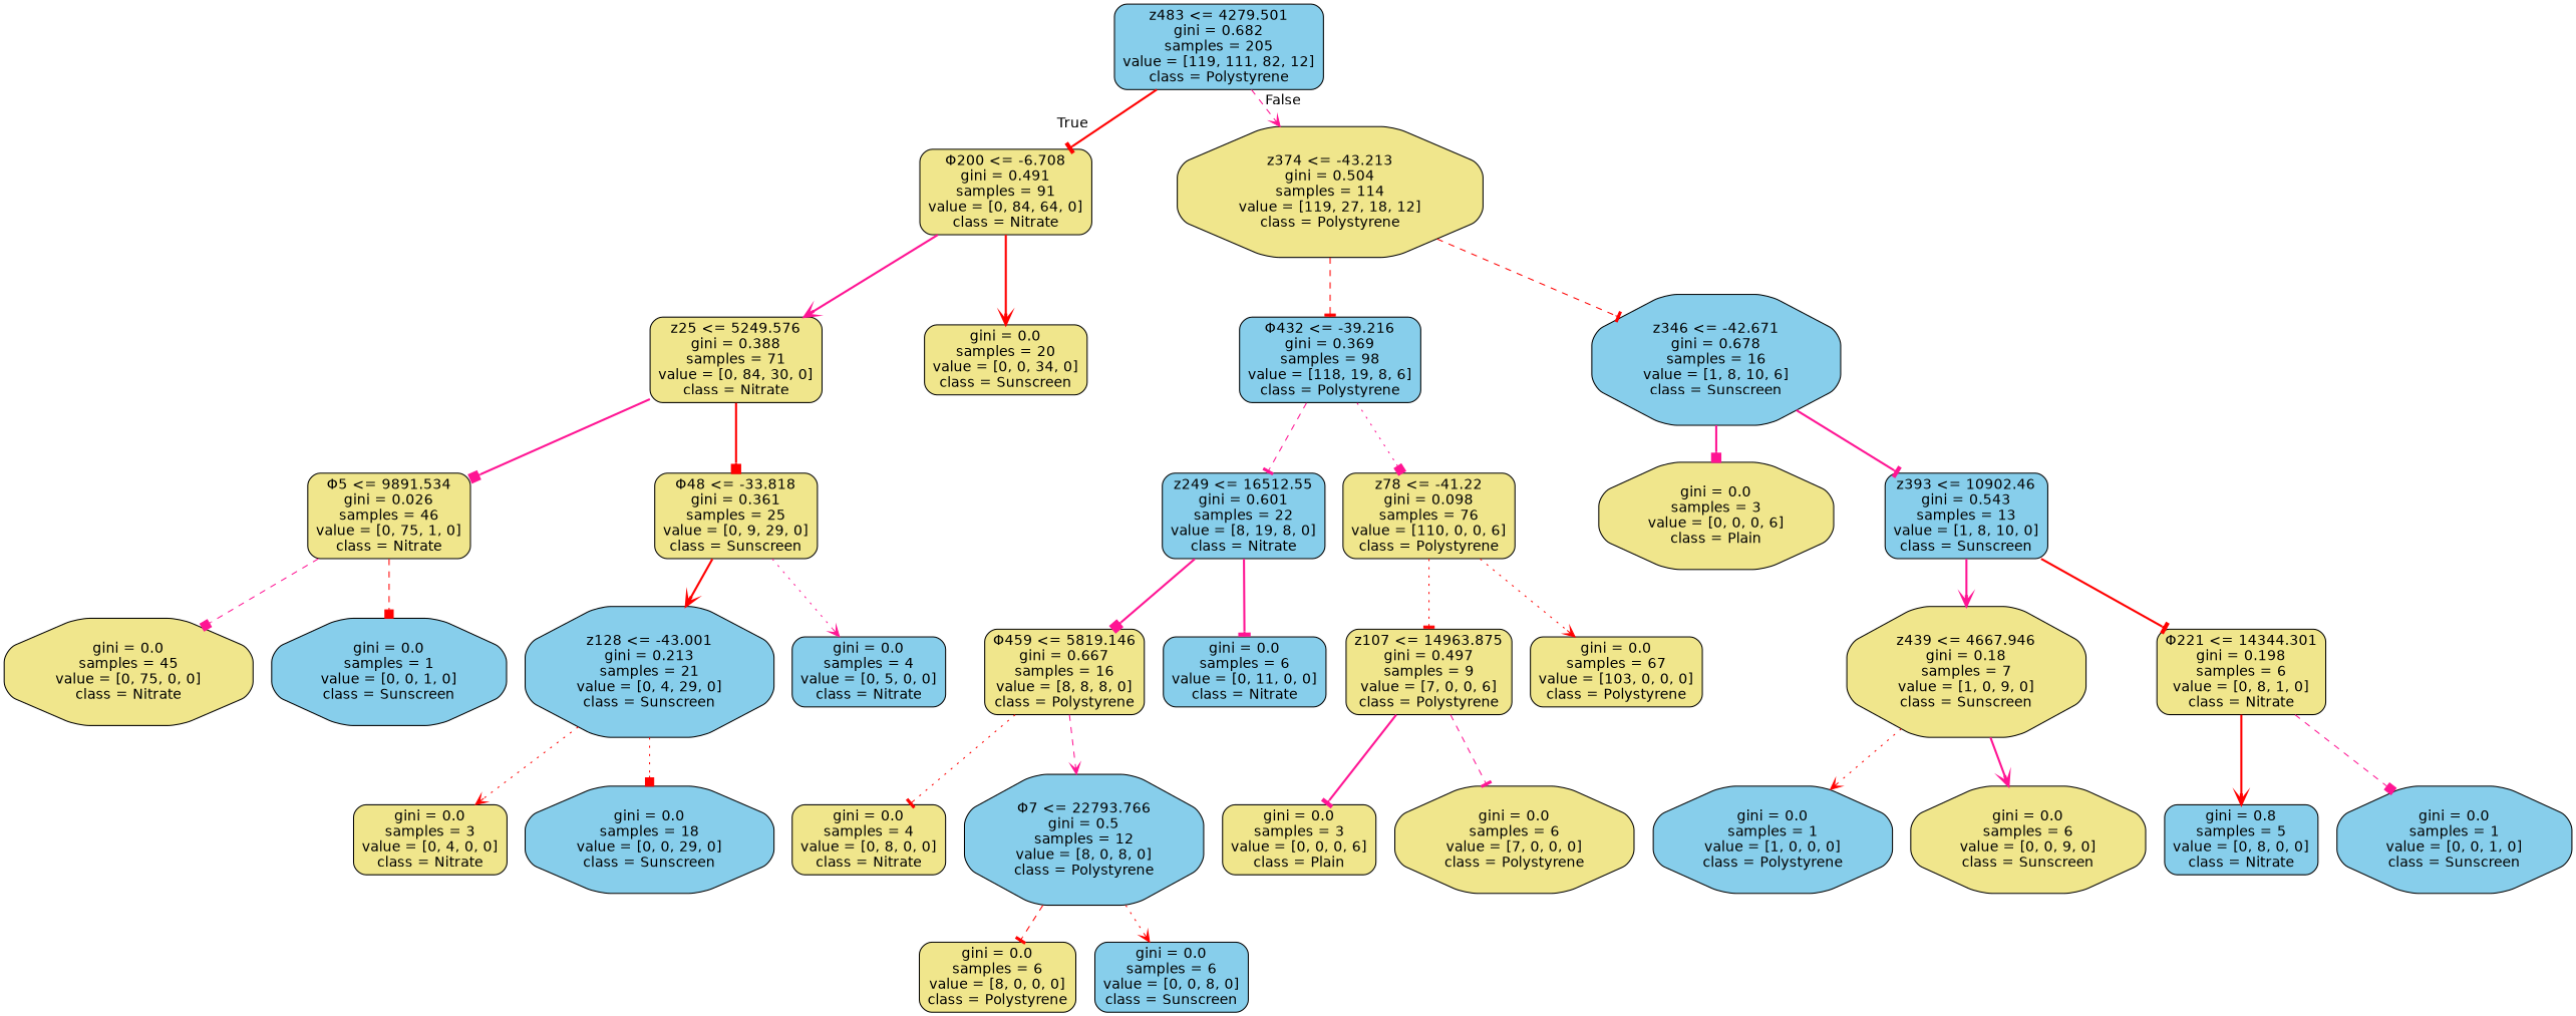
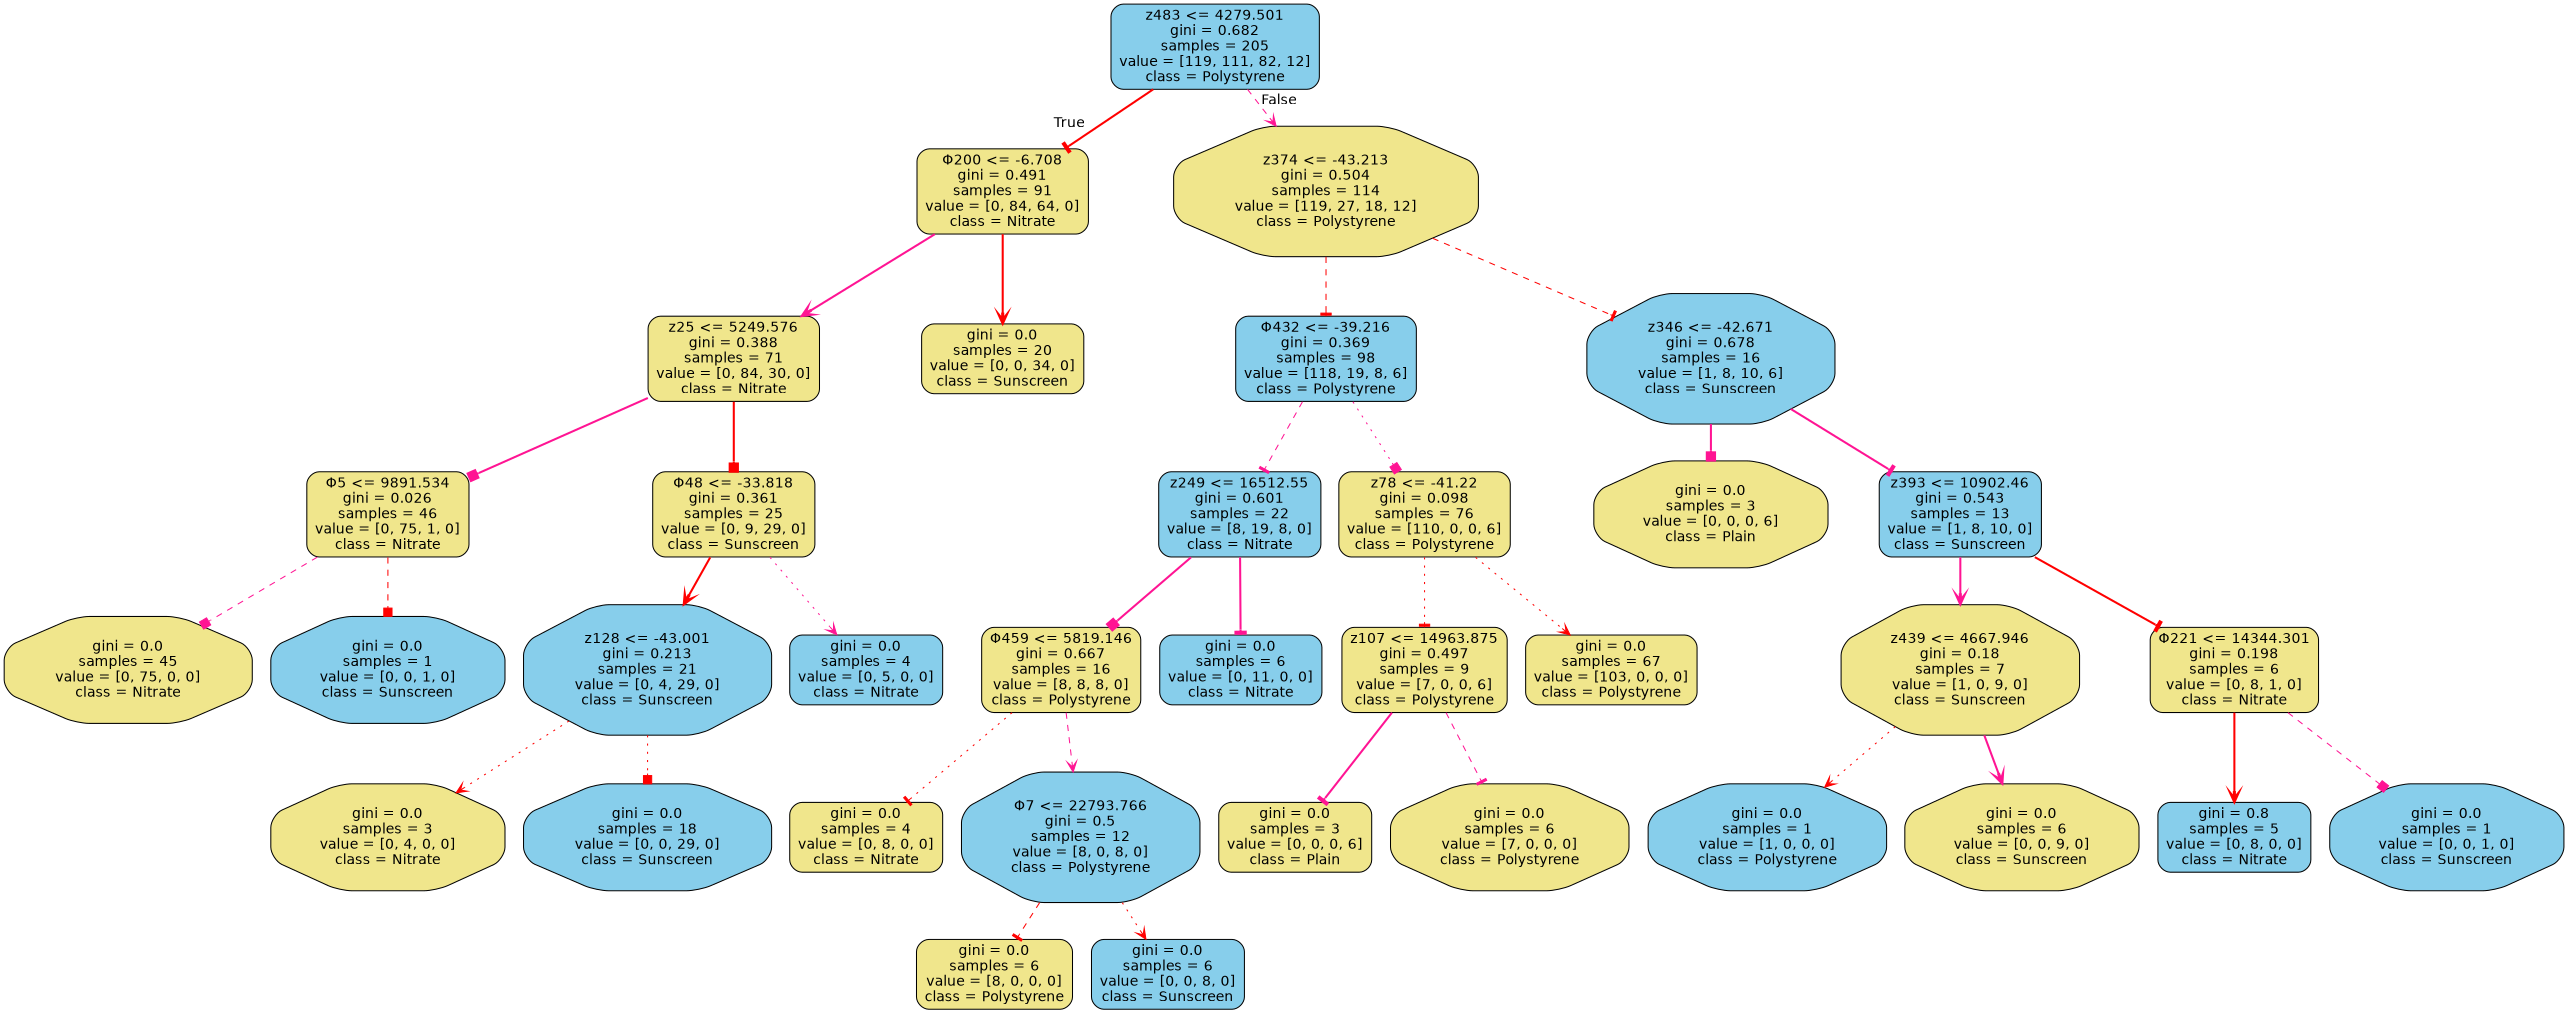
  digraph {
    node [color=black fillcolor=khaki fontname=helvetica shape=box style="filled, rounded"]
    edge [arrowhead=vee color=red fontname=helvetica style=bold]
    n1 [fillcolor=skyblue label="z483 <= 4279.501\ngini = 0.682\nsamples = 205\nvalue = [119, 111, 82, 12]\nclass = Polystyrene"]
    n2 [label="Φ200 <= -6.708\ngini = 0.491\nsamples = 91\nvalue = [0, 84, 64, 0]\nclass = Nitrate"]
    n3 [label="z374 <= -43.213\ngini = 0.504\nsamples = 114\nvalue = [119, 27, 18, 12]\nclass = Polystyrene" shape=octagon]
    n4 [label="z25 <= 5249.576\ngini = 0.388\nsamples = 71\nvalue = [0, 84, 30, 0]\nclass = Nitrate"]
    n5 [label="gini = 0.0\nsamples = 20\nvalue = [0, 0, 34, 0]\nclass = Sunscreen"]
    n6 [fillcolor=skyblue label="Φ432 <= -39.216\ngini = 0.369\nsamples = 98\nvalue = [118, 19, 8, 6]\nclass = Polystyrene"]
    n7 [fillcolor=skyblue label="z346 <= -42.671\ngini = 0.678\nsamples = 16\nvalue = [1, 8, 10, 6]\nclass = Sunscreen" shape=octagon]
    n8 [label="Φ5 <= 9891.534\ngini = 0.026\nsamples = 46\nvalue = [0, 75, 1, 0]\nclass = Nitrate"]
    n9 [label="Φ48 <= -33.818\ngini = 0.361\nsamples = 25\nvalue = [0, 9, 29, 0]\nclass = Sunscreen"]
    n10 [label="gini = 0.0\nsamples = 45\nvalue = [0, 75, 0, 0]\nclass = Nitrate" shape=octagon]
    n11 [fillcolor=skyblue label="gini = 0.0\nsamples = 1\nvalue = [0, 0, 1, 0]\nclass = Sunscreen" shape=octagon]
    n12 [fillcolor=skyblue label="z128 <= -43.001\ngini = 0.213\nsamples = 21\nvalue = [0, 4, 29, 0]\nclass = Sunscreen" shape=octagon]
    n13 [fillcolor=skyblue label="gini = 0.0\nsamples = 4\nvalue = [0, 5, 0, 0]\nclass = Nitrate"]
-   n14 [label="gini = 0.0\nsamples = 3\nvalue = [0, 4, 0, 0]\nclass = Nitrate"]
+   n14 [label="gini = 0.0\nsamples = 3\nvalue = [0, 4, 0, 0]\nclass = Nitrate" shape=octagon]
    n15 [fillcolor=skyblue label="gini = 0.0\nsamples = 18\nvalue = [0, 0, 29, 0]\nclass = Sunscreen" shape=octagon]
    n16 [fillcolor=skyblue label="z249 <= 16512.55\ngini = 0.601\nsamples = 22\nvalue = [8, 19, 8, 0]\nclass = Nitrate"]
    n17 [label="z78 <= -41.22\ngini = 0.098\nsamples = 76\nvalue = [110, 0, 0, 6]\nclass = Polystyrene"]
    n18 [label="gini = 0.0\nsamples = 3\nvalue = [0, 0, 0, 6]\nclass = Plain" shape=octagon]
    n19 [fillcolor=skyblue label="z393 <= 10902.46\ngini = 0.543\nsamples = 13\nvalue = [1, 8, 10, 0]\nclass = Sunscreen"]
    n20 [label="Φ459 <= 5819.146\ngini = 0.667\nsamples = 16\nvalue = [8, 8, 8, 0]\nclass = Polystyrene"]
    n21 [fillcolor=skyblue label="gini = 0.0\nsamples = 6\nvalue = [0, 11, 0, 0]\nclass = Nitrate"]
    n22 [label="z107 <= 14963.875\ngini = 0.497\nsamples = 9\nvalue = [7, 0, 0, 6]\nclass = Polystyrene"]
    n23 [label="gini = 0.0\nsamples = 67\nvalue = [103, 0, 0, 0]\nclass = Polystyrene"]
    n24 [label="gini = 0.0\nsamples = 4\nvalue = [0, 8, 0, 0]\nclass = Nitrate"]
    n25 [fillcolor=skyblue label="Φ7 <= 22793.766\ngini = 0.5\nsamples = 12\nvalue = [8, 0, 8, 0]\nclass = Polystyrene" shape=octagon]
    n26 [label="gini = 0.0\nsamples = 6\nvalue = [8, 0, 0, 0]\nclass = Polystyrene"]
    n27 [fillcolor=skyblue label="gini = 0.0\nsamples = 6\nvalue = [0, 0, 8, 0]\nclass = Sunscreen"]
    n28 [label="gini = 0.0\nsamples = 3\nvalue = [0, 0, 0, 6]\nclass = Plain"]
    n29 [label="gini = 0.0\nsamples = 6\nvalue = [7, 0, 0, 0]\nclass = Polystyrene" shape=octagon]
    n30 [label="z439 <= 4667.946\ngini = 0.18\nsamples = 7\nvalue = [1, 0, 9, 0]\nclass = Sunscreen" shape=octagon]
    n31 [label="Φ221 <= 14344.301\ngini = 0.198\nsamples = 6\nvalue = [0, 8, 1, 0]\nclass = Nitrate"]
    n32 [fillcolor=skyblue label="gini = 0.0\nsamples = 1\nvalue = [1, 0, 0, 0]\nclass = Polystyrene" shape=octagon]
    n33 [label="gini = 0.0\nsamples = 6\nvalue = [0, 0, 9, 0]\nclass = Sunscreen" shape=octagon]
    n34 [fillcolor=skyblue label="gini = 0.8\nsamples = 5\nvalue = [0, 8, 0, 0]\nclass = Nitrate"]
    n35 [fillcolor=skyblue label="gini = 0.0\nsamples = 1\nvalue = [0, 0, 1, 0]\nclass = Sunscreen" shape=octagon]
    n1 -> n2 [arrowhead=tee headlabel=True labelangle=45 labeldistance=2.5]
    n1 -> n3 [color=deeppink headlabel=False labelangle=-45 labeldistance=2.5 style=dashed]
    n2 -> n4 [color=deeppink]
    n2 -> n5
    n3 -> n6 [arrowhead=tee style=dashed]
    n3 -> n7 [arrowhead=tee style=dashed]
    n4 -> n8 [arrowhead=box color=deeppink]
    n4 -> n9 [arrowhead=box]
    n6 -> n16 [arrowhead=tee color=deeppink style=dashed]
    n6 -> n17 [arrowhead=box color=deeppink style=dotted]
    n7 -> n18 [arrowhead=box color=deeppink]
    n7 -> n19 [arrowhead=tee color=deeppink]
    n8 -> n10 [arrowhead=box color=deeppink style=dashed]
    n8 -> n11 [arrowhead=box style=dashed]
    n9 -> n12
    n9 -> n13 [color=deeppink style=dotted]
    n12 -> n14 [style=dotted]
    n12 -> n15 [arrowhead=box style=dotted]
    n16 -> n20 [arrowhead=box color=deeppink]
    n16 -> n21 [arrowhead=tee color=deeppink]
    n17 -> n22 [arrowhead=tee style=dotted]
    n17 -> n23 [style=dotted]
    n19 -> n30 [color=deeppink]
    n19 -> n31 [arrowhead=tee]
    n20 -> n24 [arrowhead=tee style=dotted]
    n20 -> n25 [color=deeppink style=dashed]
    n22 -> n28 [arrowhead=tee color=deeppink]
    n22 -> n29 [arrowhead=tee color=deeppink style=dashed]
    n25 -> n26 [arrowhead=tee style=dashed]
    n25 -> n27 [style=dotted]
    n30 -> n32 [style=dotted]
    n30 -> n33 [color=deeppink]
    n31 -> n34
    n31 -> n35 [arrowhead=box color=deeppink style=dashed]
  }
